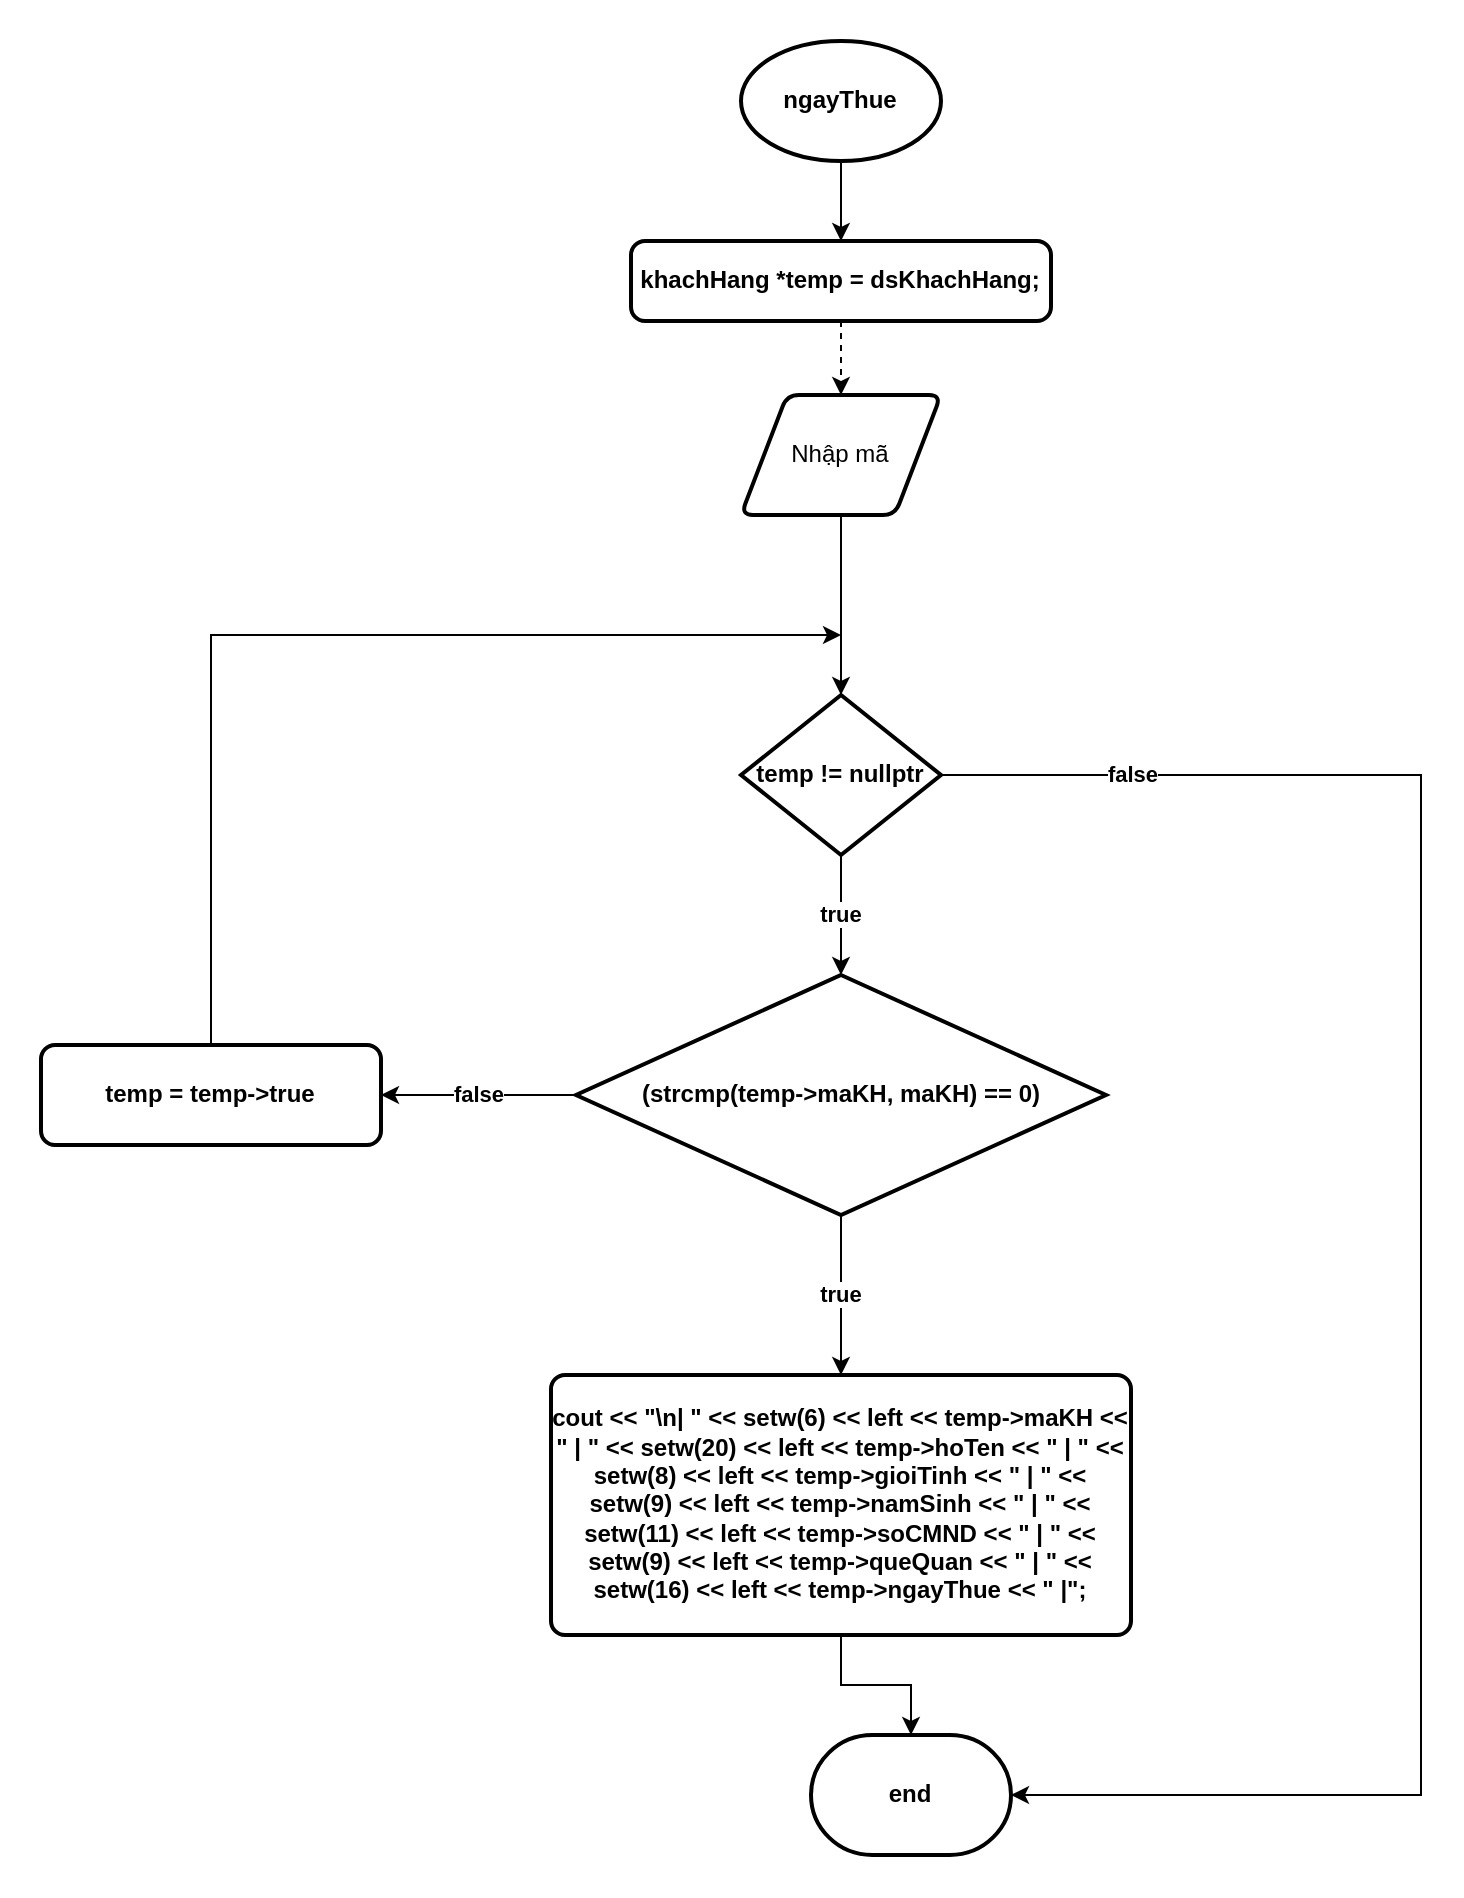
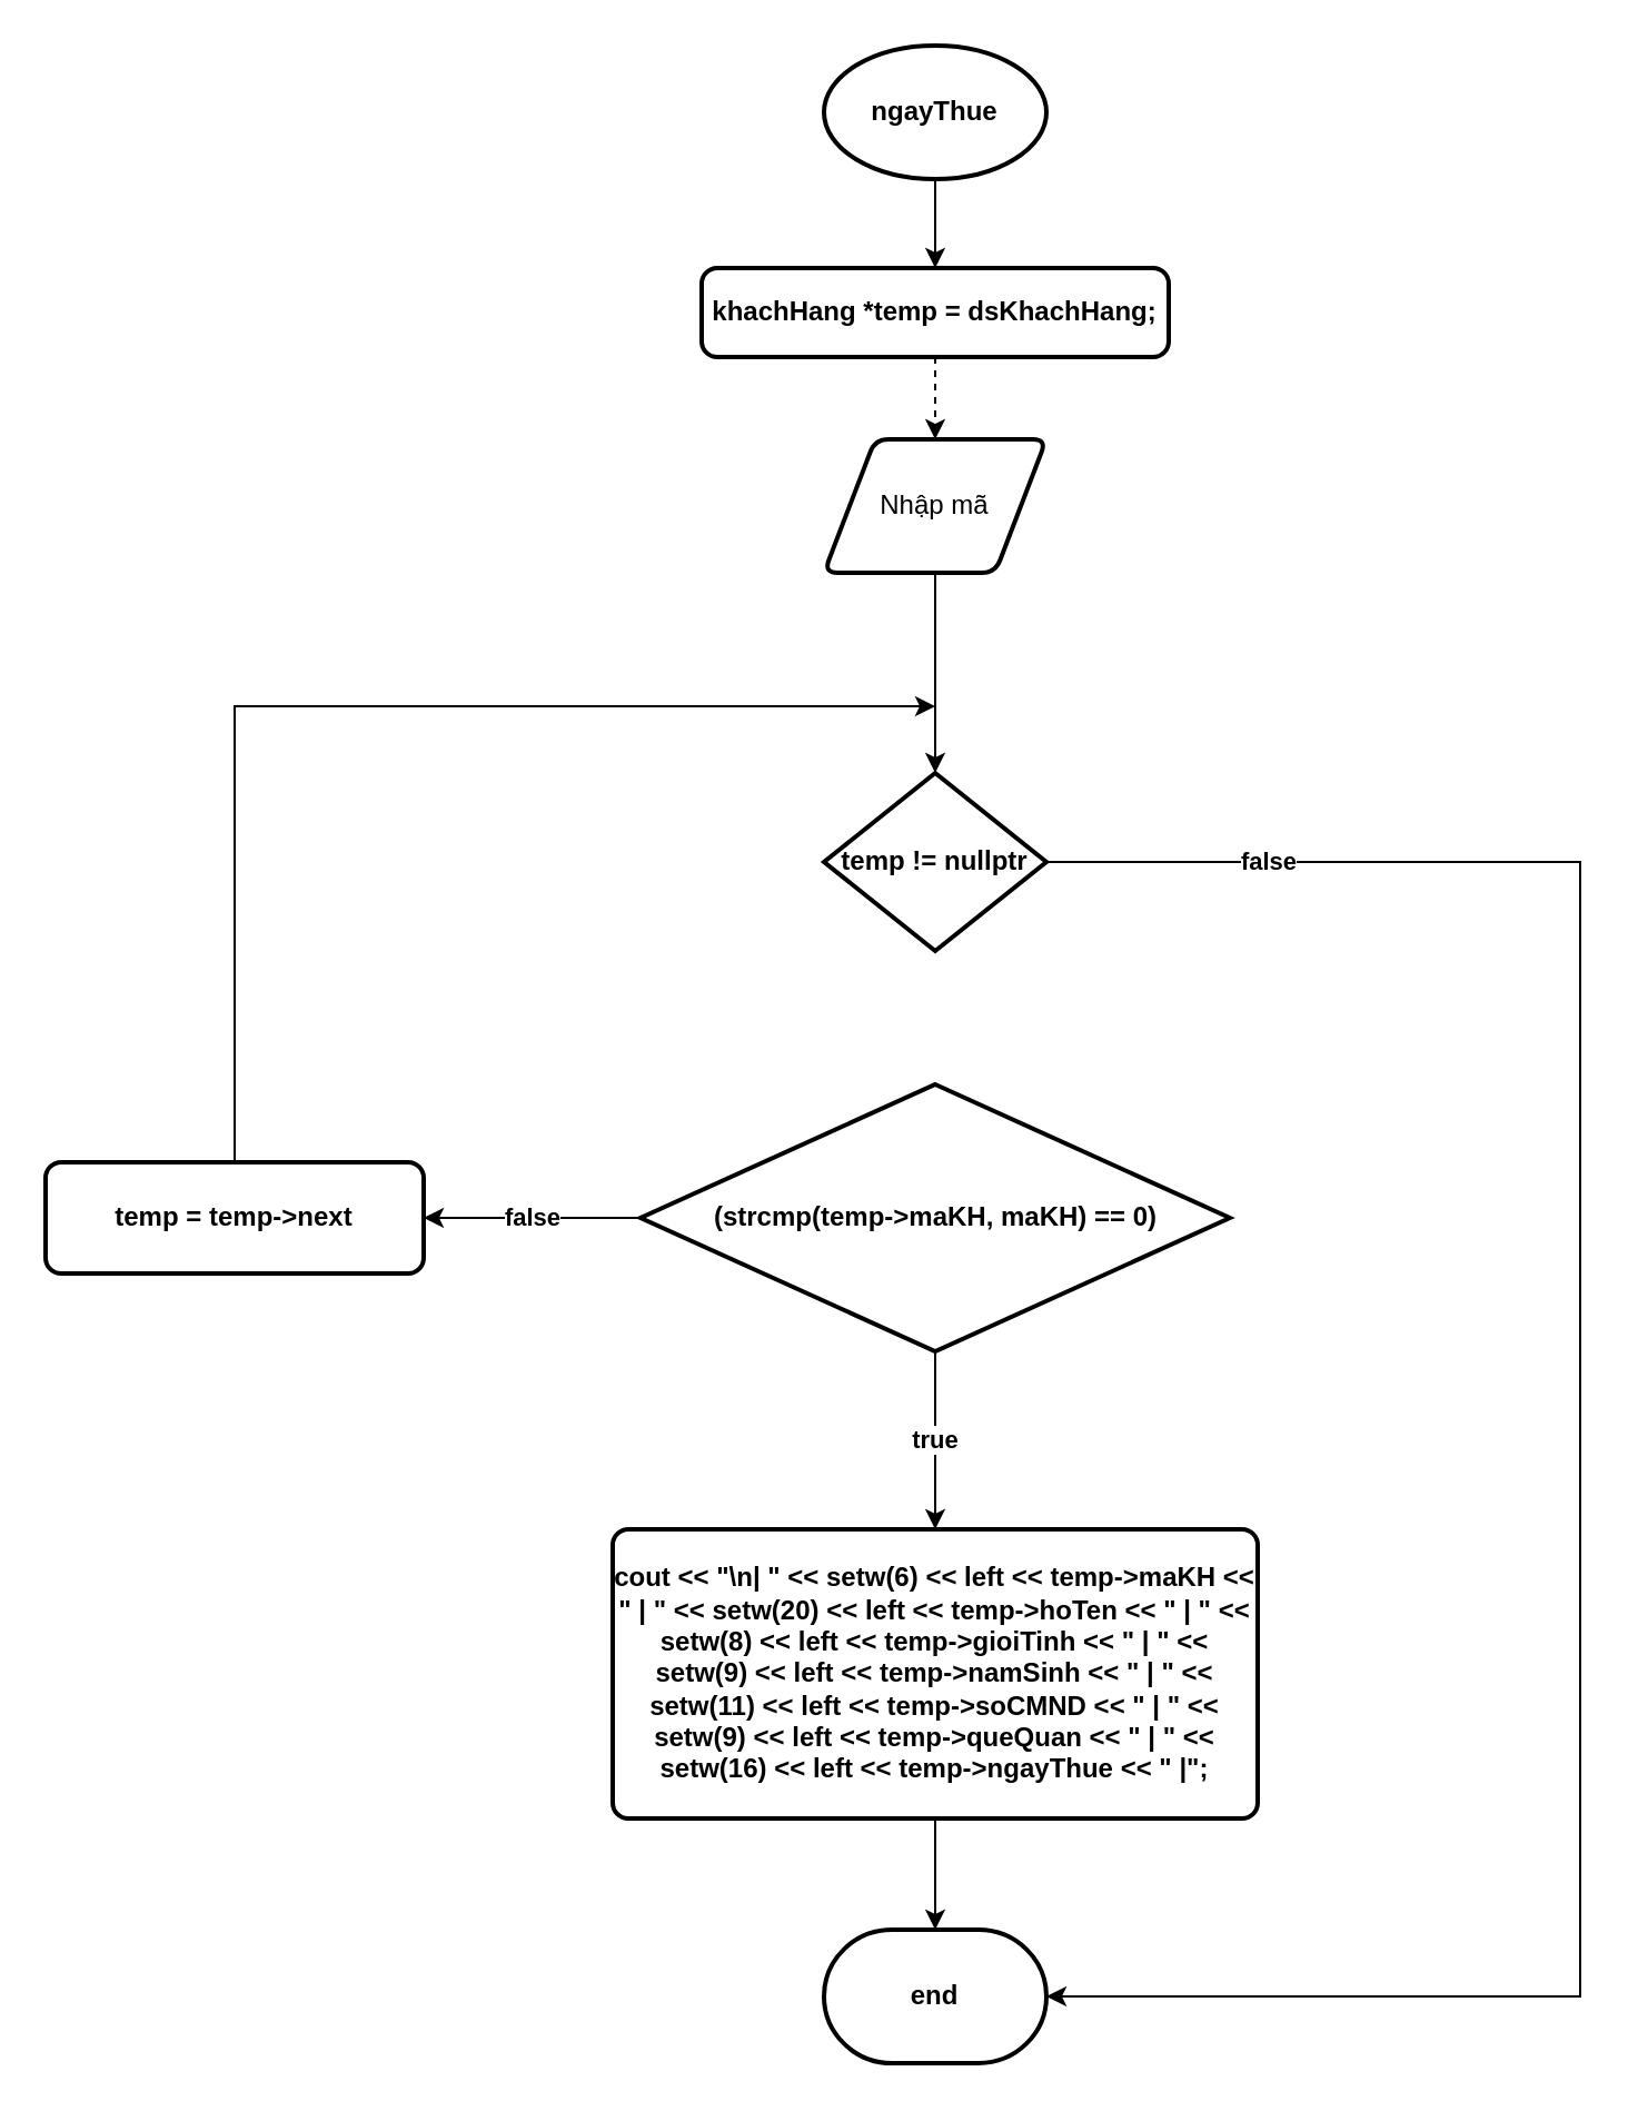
  <mxCell id="0" />
  <mxCell id="1" parent="0" />
  <mxCell id="2" style="edgeStyle=orthogonalEdgeStyle;rounded=0;orthogonalLoop=1;jettySize=auto;html=1;fontStyle=1" parent="1" source="3" target="5" edge="1"><mxGeometry relative="1" as="geometry"><mxPoint x="420" y="140" as="targetPoint" /></mxGeometry></mxCell>
  <mxCell id="3" value="ngayThue" style="strokeWidth=2;html=1;shape=mxgraph.flowchart.start_1;whiteSpace=wrap;fontStyle=1" parent="1" vertex="1"><mxGeometry x="370" y="20" width="100" height="60" as="geometry" /></mxCell>
  <mxCell id="4" style="edgeStyle=orthogonalEdgeStyle;rounded=0;orthogonalLoop=1;jettySize=auto;html=1;dashed=1;" edge="1" parent="1" source="5" target="18"><mxGeometry relative="1" as="geometry"><mxPoint x="420" y="187" as="targetPoint" /></mxGeometry></mxCell>
  <mxCell id="5" value="khachHang *temp = dsKhachHang;" style="rounded=1;whiteSpace=wrap;html=1;absoluteArcSize=1;arcSize=14;strokeWidth=2;fontStyle=1" parent="1" vertex="1"><mxGeometry x="315" y="120" width="210" height="40" as="geometry" /></mxCell>
- <mxCell id="6" value="true" style="edgeStyle=orthogonalEdgeStyle;rounded=0;orthogonalLoop=1;jettySize=auto;html=1;entryX=0.5;entryY=0;entryDx=0;entryDy=0;entryPerimeter=0;fontStyle=1" parent="1" source="8" target="11" edge="1"><mxGeometry relative="1" as="geometry"><mxPoint x="420" y="487" as="targetPoint" /></mxGeometry></mxCell>
  <mxCell id="7" value="false" style="edgeStyle=orthogonalEdgeStyle;rounded=0;orthogonalLoop=1;jettySize=auto;html=1;entryX=1;entryY=0.5;entryDx=0;entryDy=0;entryPerimeter=0;fontStyle=1" parent="1" source="8" target="16" edge="1"><mxGeometry x="-0.798" relative="1" as="geometry"><mxPoint x="710" y="927" as="targetPoint" /><Array as="points"><mxPoint x="710" y="387" /><mxPoint x="710" y="897" /></Array><mxPoint as="offset" /></mxGeometry></mxCell>
  <mxCell id="8" value="temp != nullptr" style="strokeWidth=2;html=1;shape=mxgraph.flowchart.decision;whiteSpace=wrap;fontStyle=1" parent="1" vertex="1"><mxGeometry x="370" y="347" width="100" height="80" as="geometry" /></mxCell>
  <mxCell id="9" value="true" style="edgeStyle=orthogonalEdgeStyle;rounded=0;orthogonalLoop=1;jettySize=auto;html=1;fontStyle=1" parent="1" source="11" target="13" edge="1"><mxGeometry relative="1" as="geometry"><mxPoint x="420" y="667" as="targetPoint" /></mxGeometry></mxCell>
  <mxCell id="10" value="false" style="edgeStyle=orthogonalEdgeStyle;rounded=0;orthogonalLoop=1;jettySize=auto;html=1;fontStyle=1" parent="1" source="11" target="15" edge="1"><mxGeometry relative="1" as="geometry"><mxPoint x="200" y="547" as="targetPoint" /></mxGeometry></mxCell>
  <mxCell id="11" value="(strcmp(temp-&amp;gt;maKH, maKH) == 0)" style="strokeWidth=2;html=1;shape=mxgraph.flowchart.decision;whiteSpace=wrap;fontStyle=1" parent="1" vertex="1"><mxGeometry x="287.5" y="487" width="265" height="120" as="geometry" /></mxCell>
  <mxCell id="12" style="edgeStyle=orthogonalEdgeStyle;rounded=0;orthogonalLoop=1;jettySize=auto;html=1;entryX=0.5;entryY=0;entryDx=0;entryDy=0;entryPerimeter=0;fontStyle=1" parent="1" source="13" target="16" edge="1"><mxGeometry relative="1" as="geometry" /></mxCell>
  <mxCell id="13" value="cout &amp;lt;&amp;lt; &quot;\n| &quot; &amp;lt;&amp;lt; setw(6) &amp;lt;&amp;lt; left &amp;lt;&amp;lt; temp-&amp;gt;maKH &amp;lt;&amp;lt; &quot; | &quot; &amp;lt;&amp;lt; setw(20) &amp;lt;&amp;lt; left &amp;lt;&amp;lt; temp-&amp;gt;hoTen &amp;lt;&amp;lt; &quot; | &quot; &amp;lt;&amp;lt; setw(8) &amp;lt;&amp;lt; left &amp;lt;&amp;lt; temp-&amp;gt;gioiTinh &amp;lt;&amp;lt; &quot; | &quot; &amp;lt;&amp;lt; setw(9) &amp;lt;&amp;lt; left &amp;lt;&amp;lt; temp-&amp;gt;namSinh &amp;lt;&amp;lt; &quot; | &quot; &amp;lt;&amp;lt; setw(11) &amp;lt;&amp;lt; left &amp;lt;&amp;lt; temp-&amp;gt;soCMND &amp;lt;&amp;lt; &quot; | &quot; &amp;lt;&amp;lt; setw(9) &amp;lt;&amp;lt; left &amp;lt;&amp;lt; temp-&amp;gt;queQuan &amp;lt;&amp;lt; &quot; | &quot; &amp;lt;&amp;lt; setw(16) &amp;lt;&amp;lt; left &amp;lt;&amp;lt; temp-&amp;gt;ngayThue &amp;lt;&amp;lt; &quot; |&quot;;" style="rounded=1;whiteSpace=wrap;html=1;absoluteArcSize=1;arcSize=14;strokeWidth=2;fontStyle=1" parent="1" vertex="1"><mxGeometry x="275" y="687" width="290" height="130" as="geometry" /></mxCell>
  <mxCell id="14" style="edgeStyle=orthogonalEdgeStyle;rounded=0;orthogonalLoop=1;jettySize=auto;html=1;fontStyle=1" parent="1" source="15" edge="1"><mxGeometry relative="1" as="geometry"><mxPoint x="420" y="317" as="targetPoint" /><Array as="points"><mxPoint x="105" y="327" /><mxPoint x="105" y="327" /></Array></mxGeometry></mxCell>
- <mxCell id="15" value="temp = temp-&amp;gt;true" style="rounded=1;whiteSpace=wrap;html=1;absoluteArcSize=1;arcSize=14;strokeWidth=2;fontStyle=1" parent="1" vertex="1"><mxGeometry x="20" y="522" width="170" height="50" as="geometry" /></mxCell>
- <mxCell id="16" value="end" style="strokeWidth=2;html=1;shape=mxgraph.flowchart.terminator;whiteSpace=wrap;fontStyle=1" parent="1" vertex="1"><mxGeometry x="405" y="867" width="100" height="60" as="geometry" /></mxCell>
+ <mxCell id="15" value="temp = temp-&amp;gt;next" style="rounded=1;whiteSpace=wrap;html=1;absoluteArcSize=1;arcSize=14;strokeWidth=2;fontStyle=1" parent="1" vertex="1"><mxGeometry x="20" y="522" width="170" height="50" as="geometry" /></mxCell>
+ <mxCell id="16" value="end" style="strokeWidth=2;html=1;shape=mxgraph.flowchart.terminator;whiteSpace=wrap;fontStyle=1" parent="1" vertex="1"><mxGeometry x="370" y="867" width="100" height="60" as="geometry" /></mxCell>
  <mxCell id="17" style="edgeStyle=orthogonalEdgeStyle;rounded=0;orthogonalLoop=1;jettySize=auto;html=1;" edge="1" parent="1" source="18" target="8"><mxGeometry relative="1" as="geometry" /></mxCell>
  <mxCell id="18" value="Nhập mã" style="shape=parallelogram;html=1;strokeWidth=2;perimeter=parallelogramPerimeter;whiteSpace=wrap;rounded=1;arcSize=12;size=0.23;" vertex="1" parent="1"><mxGeometry x="370" y="197" width="100" height="60" as="geometry" /></mxCell>
